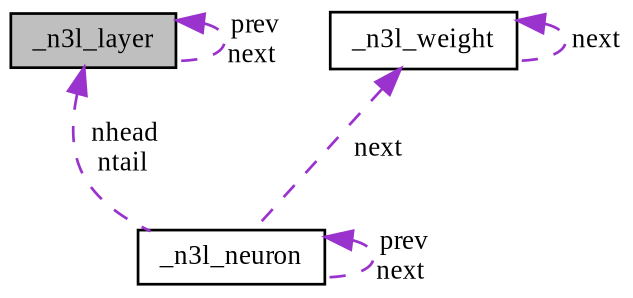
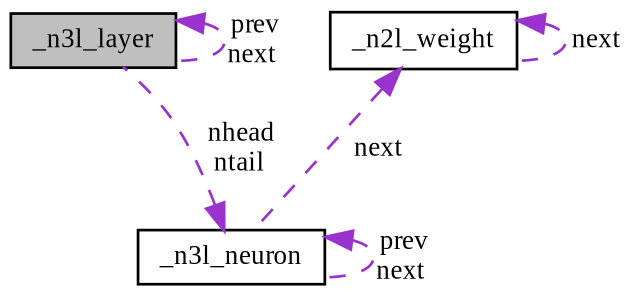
  digraph {
    fontname="Liberation Serif"
    node [color=black fillcolor=white fontname="Liberation Serif" fontsize=10 shape=record style=filled]
    edge [color=darkorchid3 dir=back fontname="Liberation Serif" fontsize=10 labelfontname=Helvetica labelfontsize=10 style=dashed]
    n1 [fillcolor=grey75 fontcolor=black height=0.2 label=_n3l_layer width=0.4]
    n2 [height=0.2 label=_n3l_neuron width=0.4]
-   n3 [height=0.2 label=_n3l_weight width=0.4]
+   n3 [height=0.2 label=_n2l_weight width=0.4]
    n1 -> n1 [label=" prev\nnext"]
-   n1 -> n2 [label=" nhead\nntail"]
+   n2 -> n1 [label=" nhead\nntail"]
    n2 -> n2 [label=" prev\nnext"]
    n3 -> n2 [label=" next"]
    n3 -> n3 [label=" next"]
  }
